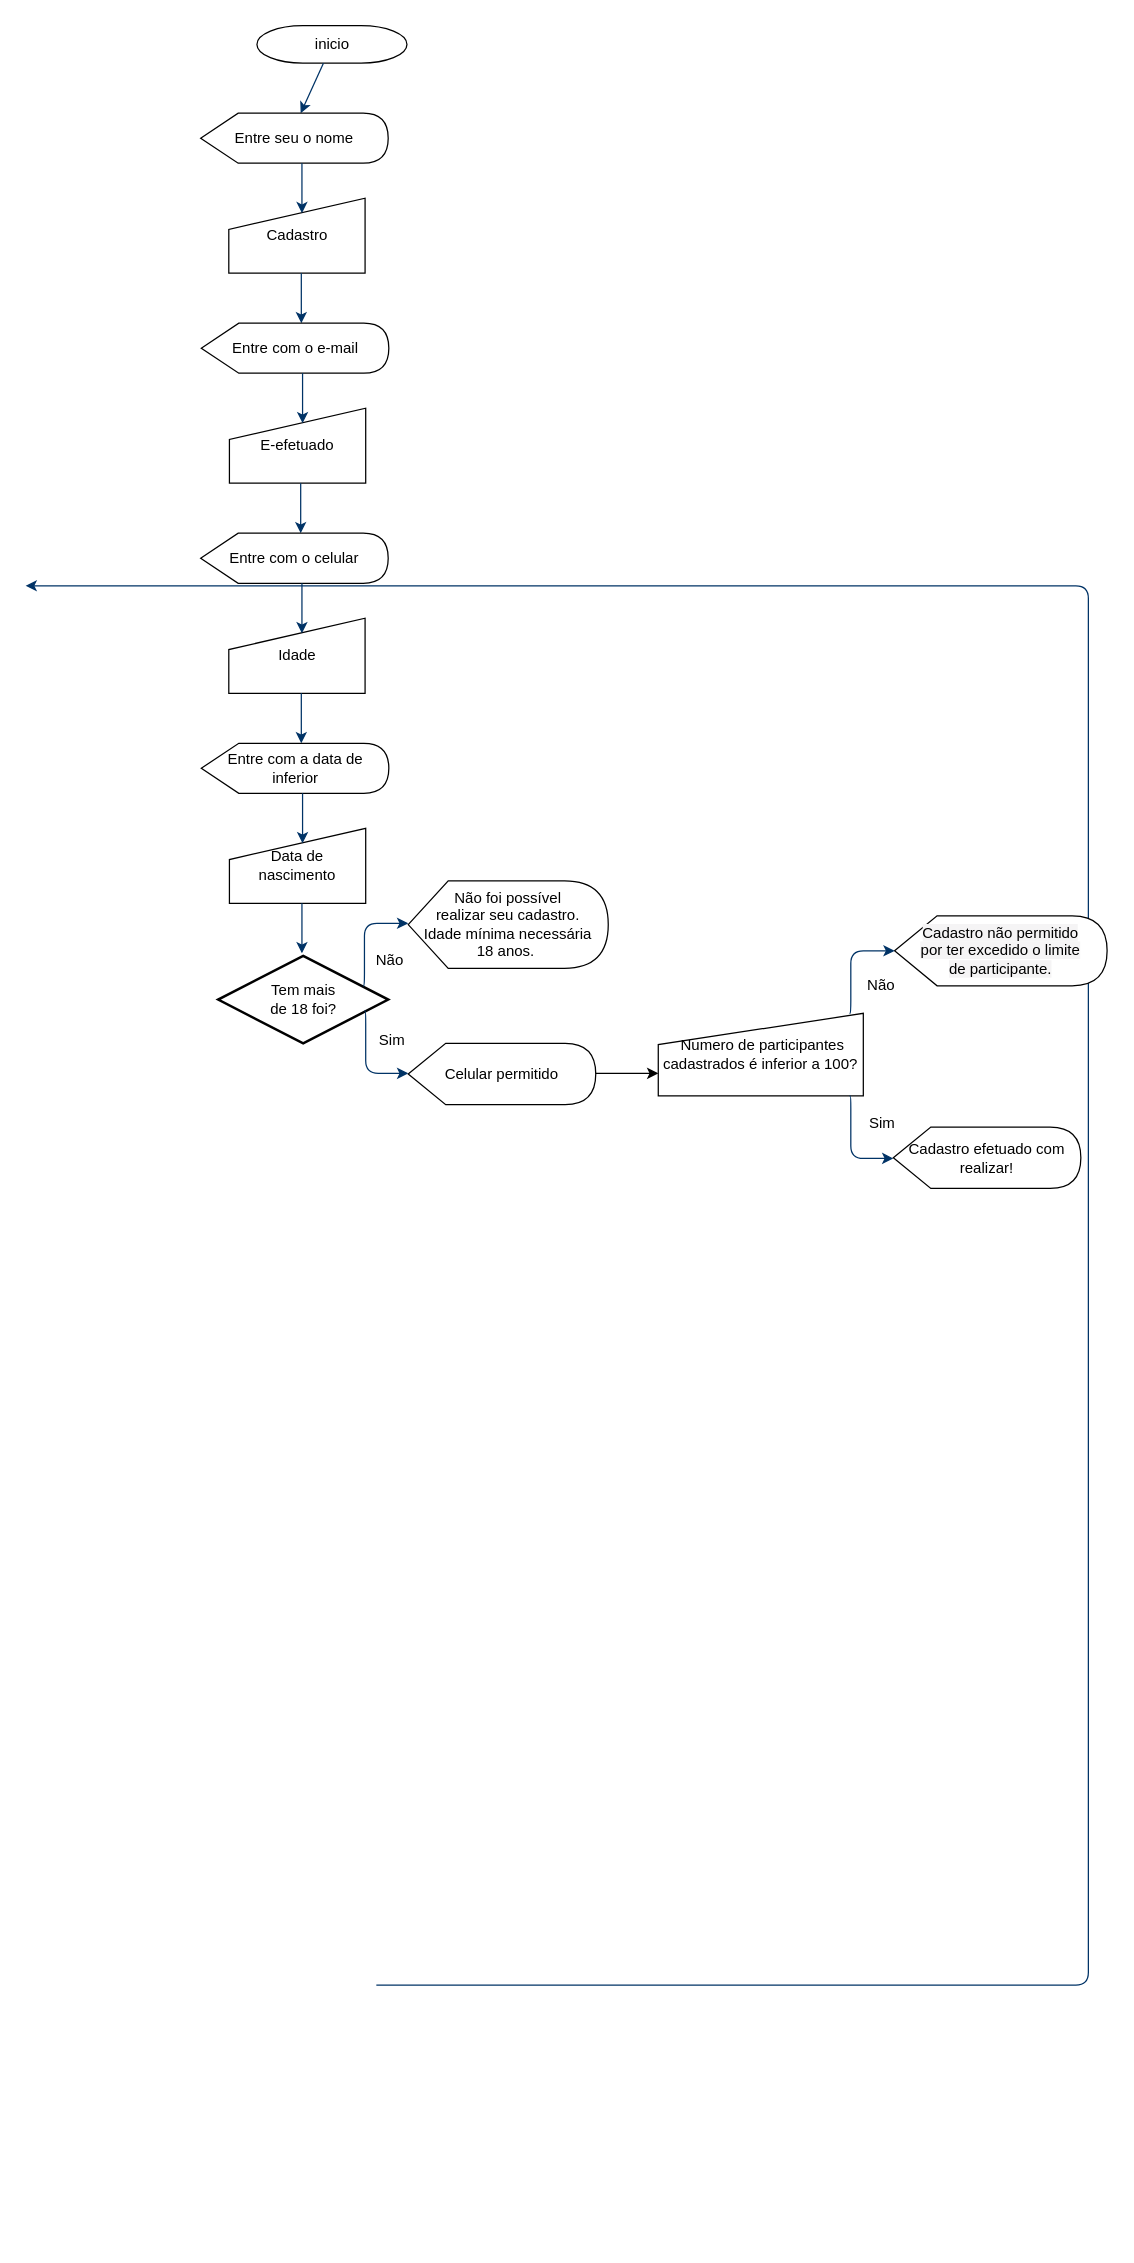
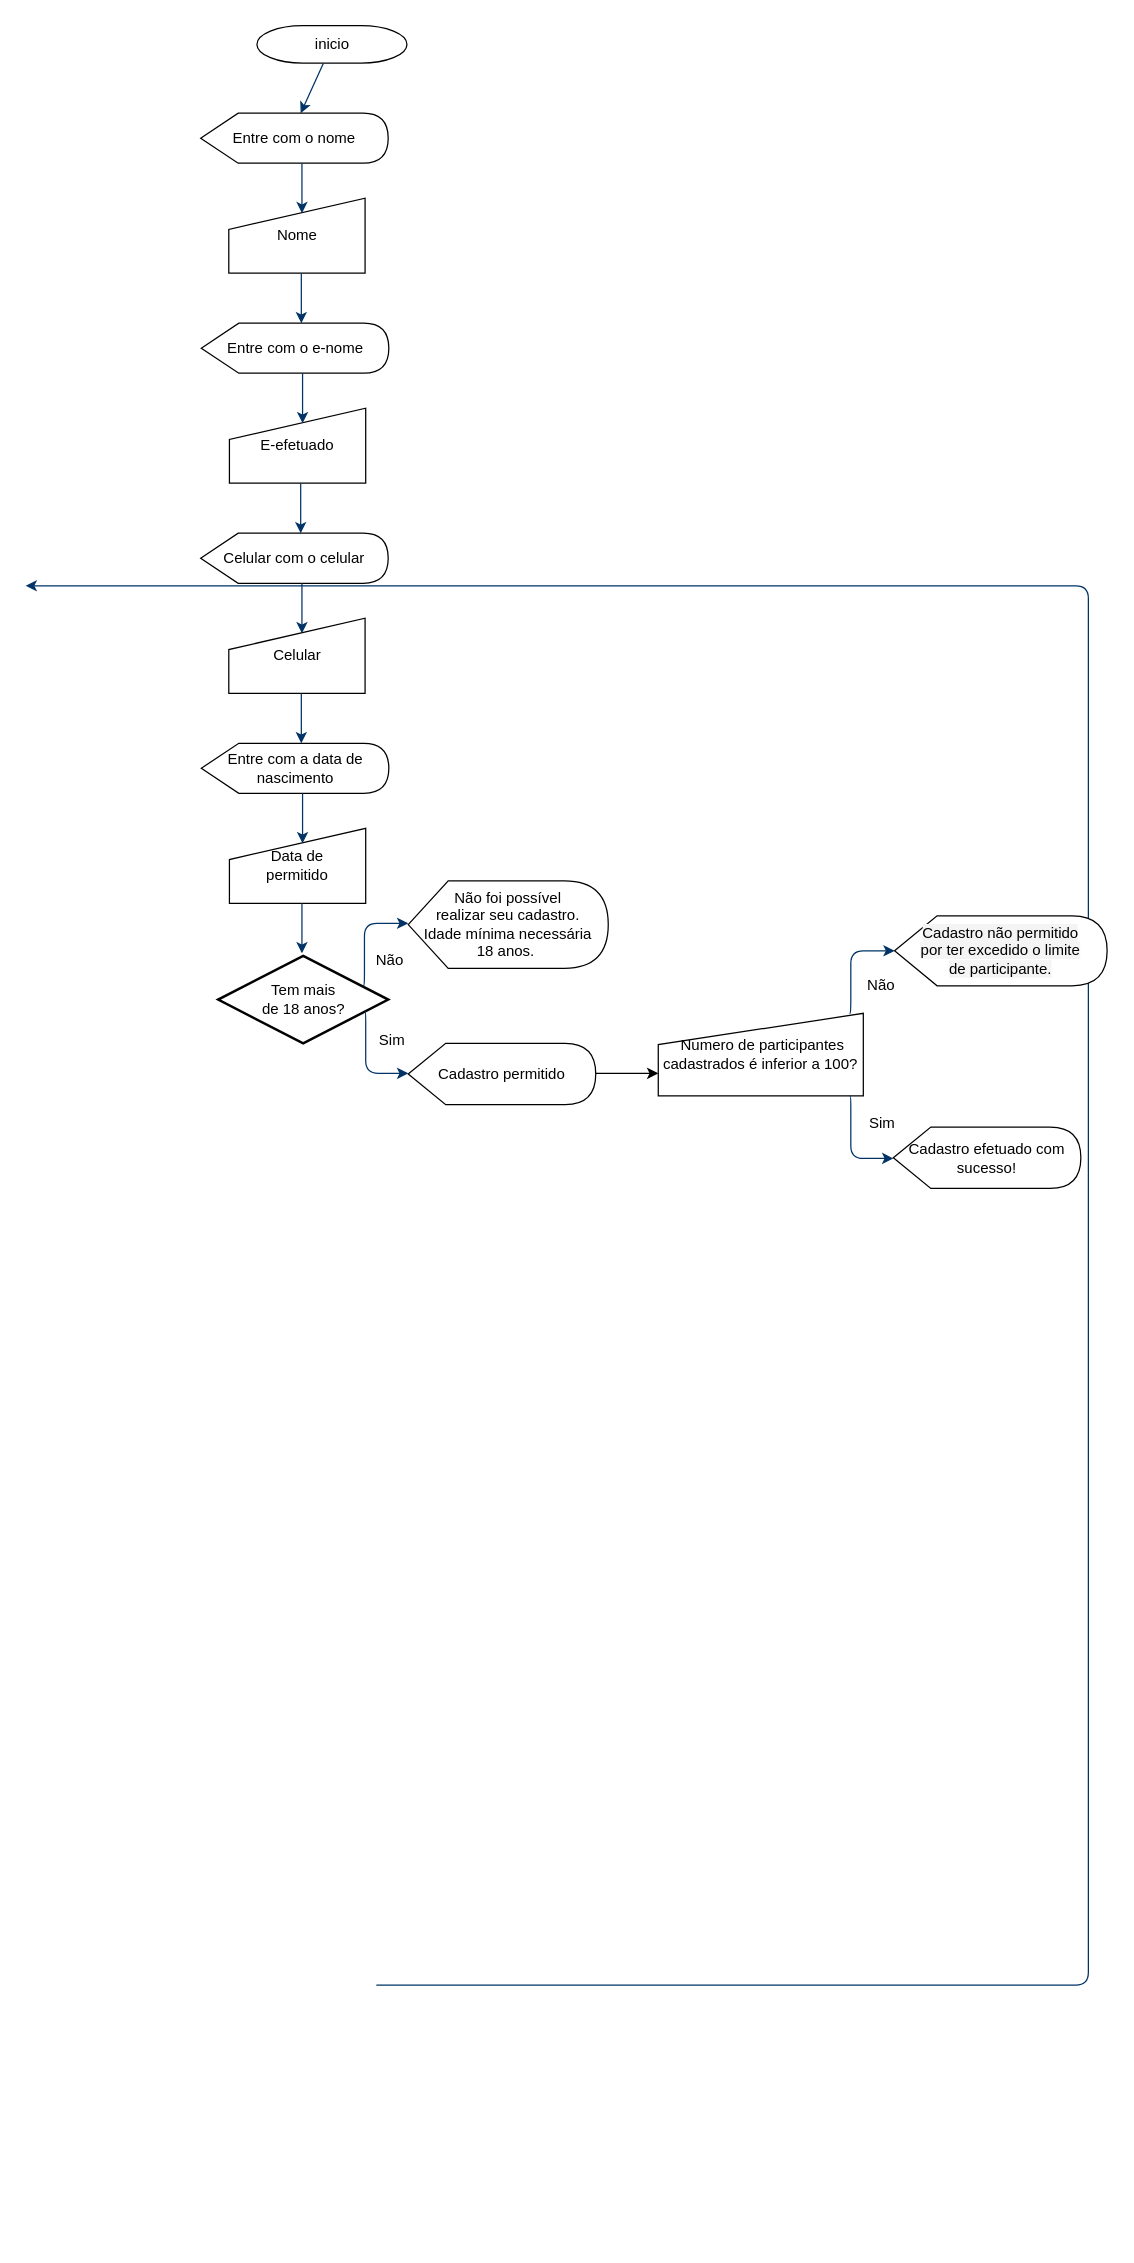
  <mxCell id="0" />
  <mxCell id="1" parent="0" />
  <mxCell id="2" value="inicio" style="shape=mxgraph.flowchart.terminator;strokeWidth=1;gradientColor=none;gradientDirection=north;fontStyle=0;html=1;" parent="1" vertex="1"><mxGeometry x="205" y="20" width="120" height="30" as="geometry" /></mxCell>
- <mxCell id="3" value="Tem mais &lt;br&gt;de 18 foi?" style="shape=mxgraph.flowchart.decision;strokeWidth=2;gradientColor=none;gradientDirection=north;fontStyle=0;html=1;" parent="1" vertex="1"><mxGeometry x="174" y="764" width="136" height="70" as="geometry" /></mxCell>
+ <mxCell id="3" value="Tem mais &lt;br&gt;de 18 anos?" style="shape=mxgraph.flowchart.decision;strokeWidth=2;gradientColor=none;gradientDirection=north;fontStyle=0;html=1;" parent="1" vertex="1"><mxGeometry x="174" y="764" width="136" height="70" as="geometry" /></mxCell>
  <mxCell id="4" style="fontStyle=1;strokeColor=#003366;strokeWidth=1;html=1;" parent="1" source="2" edge="1"><mxGeometry relative="1" as="geometry"><mxPoint x="240" y="90" as="targetPoint" /></mxGeometry></mxCell>
  <mxCell id="5" value="Sim" style="text;fontStyle=0;html=1;strokeColor=none;gradientColor=none;fillColor=none;strokeWidth=2;" parent="1" vertex="1"><mxGeometry x="301" y="818" width="40" height="26" as="geometry" /></mxCell>
  <mxCell id="6" value="Não" style="text;fontStyle=0;html=1;strokeColor=none;gradientColor=none;fillColor=none;strokeWidth=2;align=center;" parent="1" vertex="1"><mxGeometry x="291" y="754" width="40" height="26" as="geometry" /></mxCell>
  <mxCell id="7" value="" style="edgeStyle=elbowEdgeStyle;elbow=horizontal;exitX=1;exitY=0.5;exitPerimeter=0;entryX=0.905;entryY=0.5;entryPerimeter=0;fontStyle=1;strokeColor=#003366;strokeWidth=1;html=1;" parent="1" edge="1"><mxGeometry y="508" width="100" height="100" as="geometry"><mxPoint x="300.5" y="1587.25" as="sourcePoint" /><mxPoint x="20" y="468" as="targetPoint" /><Array as="points"><mxPoint x="870" y="1788" /></Array></mxGeometry></mxCell>
- <mxCell id="8" value="Entre seu o nome" style="shape=display;whiteSpace=wrap;html=1;size=0.2;" vertex="1" parent="1"><mxGeometry x="160" y="90" width="150" height="40" as="geometry" /></mxCell>
- <mxCell id="9" value="Cadastro" style="shape=manualInput;whiteSpace=wrap;html=1;size=25;" vertex="1" parent="1"><mxGeometry x="182.5" y="158" width="109" height="60" as="geometry" /></mxCell>
+ <mxCell id="8" value="Entre com o nome" style="shape=display;whiteSpace=wrap;html=1;size=0.2;" vertex="1" parent="1"><mxGeometry x="160" y="90" width="150" height="40" as="geometry" /></mxCell>
+ <mxCell id="9" value="Nome" style="shape=manualInput;whiteSpace=wrap;html=1;size=25;" vertex="1" parent="1"><mxGeometry x="182.5" y="158" width="109" height="60" as="geometry" /></mxCell>
  <mxCell id="10" style="fontStyle=1;strokeColor=#003366;strokeWidth=1;html=1;" edge="1" parent="1"><mxGeometry relative="1" as="geometry"><mxPoint x="241" y="130" as="sourcePoint" /><mxPoint x="241" y="170" as="targetPoint" /></mxGeometry></mxCell>
  <mxCell id="11" style="fontStyle=1;strokeColor=#003366;strokeWidth=1;html=1;" edge="1" parent="1"><mxGeometry relative="1" as="geometry"><mxPoint x="240.5" y="218" as="sourcePoint" /><mxPoint x="240.5" y="258" as="targetPoint" /></mxGeometry></mxCell>
- <mxCell id="12" value="Entre com o e-mail" style="shape=display;whiteSpace=wrap;html=1;size=0.2;" vertex="1" parent="1"><mxGeometry x="160.5" y="258" width="150" height="40" as="geometry" /></mxCell>
+ <mxCell id="12" value="Entre com o e-nome" style="shape=display;whiteSpace=wrap;html=1;size=0.2;" vertex="1" parent="1"><mxGeometry x="160.5" y="258" width="150" height="40" as="geometry" /></mxCell>
  <mxCell id="13" value="E-efetuado" style="shape=manualInput;whiteSpace=wrap;html=1;size=25;" vertex="1" parent="1"><mxGeometry x="183" y="326" width="109" height="60" as="geometry" /></mxCell>
  <mxCell id="14" style="fontStyle=1;strokeColor=#003366;strokeWidth=1;html=1;" edge="1" parent="1"><mxGeometry relative="1" as="geometry"><mxPoint x="241.5" y="298" as="sourcePoint" /><mxPoint x="241.5" y="338" as="targetPoint" /></mxGeometry></mxCell>
  <mxCell id="15" style="fontStyle=1;strokeColor=#003366;strokeWidth=1;html=1;" edge="1" parent="1"><mxGeometry relative="1" as="geometry"><mxPoint x="240" y="386" as="sourcePoint" /><mxPoint x="240" y="426" as="targetPoint" /></mxGeometry></mxCell>
- <mxCell id="16" value="Entre com o celular" style="shape=display;whiteSpace=wrap;html=1;size=0.2;" vertex="1" parent="1"><mxGeometry x="160" y="426" width="150" height="40" as="geometry" /></mxCell>
- <mxCell id="17" value="Idade" style="shape=manualInput;whiteSpace=wrap;html=1;size=25;" vertex="1" parent="1"><mxGeometry x="182.5" y="494" width="109" height="60" as="geometry" /></mxCell>
+ <mxCell id="16" value="Celular com o celular" style="shape=display;whiteSpace=wrap;html=1;size=0.2;" vertex="1" parent="1"><mxGeometry x="160" y="426" width="150" height="40" as="geometry" /></mxCell>
+ <mxCell id="17" value="Celular" style="shape=manualInput;whiteSpace=wrap;html=1;size=25;" vertex="1" parent="1"><mxGeometry x="182.5" y="494" width="109" height="60" as="geometry" /></mxCell>
  <mxCell id="18" style="fontStyle=1;strokeColor=#003366;strokeWidth=1;html=1;" edge="1" parent="1"><mxGeometry relative="1" as="geometry"><mxPoint x="241" y="466" as="sourcePoint" /><mxPoint x="241" y="506" as="targetPoint" /></mxGeometry></mxCell>
  <mxCell id="19" style="fontStyle=1;strokeColor=#003366;strokeWidth=1;html=1;" edge="1" parent="1"><mxGeometry relative="1" as="geometry"><mxPoint x="240.5" y="554" as="sourcePoint" /><mxPoint x="240.5" y="594" as="targetPoint" /></mxGeometry></mxCell>
- <mxCell id="20" value="Entre com a data de inferior" style="shape=display;whiteSpace=wrap;html=1;size=0.2;" vertex="1" parent="1"><mxGeometry x="160.5" y="594" width="150" height="40" as="geometry" /></mxCell>
- <mxCell id="21" value="Data de &lt;br&gt;nascimento" style="shape=manualInput;whiteSpace=wrap;html=1;size=25;" vertex="1" parent="1"><mxGeometry x="183" y="662" width="109" height="60" as="geometry" /></mxCell>
+ <mxCell id="20" value="Entre com a data de nascimento" style="shape=display;whiteSpace=wrap;html=1;size=0.2;" vertex="1" parent="1"><mxGeometry x="160.5" y="594" width="150" height="40" as="geometry" /></mxCell>
+ <mxCell id="21" value="Data de &lt;br&gt;permitido" style="shape=manualInput;whiteSpace=wrap;html=1;size=25;" vertex="1" parent="1"><mxGeometry x="183" y="662" width="109" height="60" as="geometry" /></mxCell>
  <mxCell id="22" style="fontStyle=1;strokeColor=#003366;strokeWidth=1;html=1;" edge="1" parent="1"><mxGeometry relative="1" as="geometry"><mxPoint x="241.5" y="634" as="sourcePoint" /><mxPoint x="241.5" y="674" as="targetPoint" /></mxGeometry></mxCell>
  <mxCell id="23" value="Não foi possível &lt;br&gt;realizar seu cadastro.&lt;br&gt;Idade mínima necessária &lt;br&gt;18 anos.&amp;nbsp;" style="shape=display;whiteSpace=wrap;html=1;size=0.2;" vertex="1" parent="1"><mxGeometry x="326" y="704" width="160" height="70" as="geometry" /></mxCell>
  <mxCell id="24" value="" style="edgeStyle=elbowEdgeStyle;elbow=horizontal;exitX=1;exitY=0.5;exitPerimeter=0;fontStyle=1;strokeColor=#003366;strokeWidth=1;html=1;" edge="1" parent="1"><mxGeometry x="362" y="658.5" width="100" height="100" as="geometry"><mxPoint x="290" y="788" as="sourcePoint" /><mxPoint x="326" y="738" as="targetPoint" /><Array as="points"><mxPoint x="291" y="873" /></Array></mxGeometry></mxCell>
- <mxCell id="25" value="Celular permitido" style="shape=display;whiteSpace=wrap;html=1;size=0.2;" vertex="1" parent="1"><mxGeometry x="326" y="834" width="150" height="49" as="geometry" /></mxCell>
+ <mxCell id="25" value="Cadastro permitido" style="shape=display;whiteSpace=wrap;html=1;size=0.2;" vertex="1" parent="1"><mxGeometry x="326" y="834" width="150" height="49" as="geometry" /></mxCell>
  <mxCell id="26" value="" style="edgeStyle=elbowEdgeStyle;elbow=horizontal;exitX=1;exitY=0.5;exitPerimeter=0;fontStyle=1;strokeColor=#003366;strokeWidth=1;html=1;" edge="1" parent="1"><mxGeometry x="363" y="678.5" width="100" height="100" as="geometry"><mxPoint x="291" y="808" as="sourcePoint" /><mxPoint x="326" y="858" as="targetPoint" /><Array as="points"><mxPoint x="292" y="893" /></Array></mxGeometry></mxCell>
  <mxCell id="27" value="&amp;nbsp;Numero de participantes cadastrados é inferior a 100?" style="shape=manualInput;whiteSpace=wrap;html=1;size=25;" vertex="1" parent="1"><mxGeometry x="526" y="810" width="164" height="66" as="geometry" /></mxCell>
  <mxCell id="28" value="&lt;span style=&quot;box-sizing: border-box; text-align: left; background-color: rgb(245, 244, 245);&quot;&gt;&lt;font style=&quot;font-size: 12px;&quot;&gt;Cadastro não permitido &lt;br&gt;por ter excedido o limite &lt;br&gt;de participante.&lt;/font&gt;&lt;/span&gt;" style="shape=display;whiteSpace=wrap;html=1;size=0.2;" vertex="1" parent="1"><mxGeometry x="715" y="732" width="170" height="56" as="geometry" /></mxCell>
  <mxCell id="29" style="fontStyle=1;strokeColor=#003366;strokeWidth=1;html=1;" edge="1" parent="1"><mxGeometry relative="1" as="geometry"><mxPoint x="241" y="722" as="sourcePoint" /><mxPoint x="241" y="762" as="targetPoint" /></mxGeometry></mxCell>
  <mxCell id="30" value="" style="edgeStyle=elbowEdgeStyle;elbow=horizontal;exitX=1;exitY=0.5;exitPerimeter=0;fontStyle=1;strokeColor=#003366;strokeWidth=1;html=1;" edge="1" parent="1"><mxGeometry x="751" y="746.5" width="100" height="100" as="geometry"><mxPoint x="679" y="876" as="sourcePoint" /><mxPoint x="714" y="926" as="targetPoint" /><Array as="points"><mxPoint x="680" y="961" /></Array></mxGeometry></mxCell>
  <mxCell id="31" value="" style="edgeStyle=elbowEdgeStyle;elbow=horizontal;exitX=1;exitY=0.5;exitPerimeter=0;fontStyle=1;strokeColor=#003366;strokeWidth=1;html=1;" edge="1" parent="1"><mxGeometry x="751" y="680.5" width="100" height="100" as="geometry"><mxPoint x="679" y="810" as="sourcePoint" /><mxPoint x="715" y="760" as="targetPoint" /><Array as="points"><mxPoint x="680" y="895" /></Array></mxGeometry></mxCell>
  <mxCell id="32" value="" style="endArrow=classic;html=1;rounded=0;fontFamily=Helvetica;fontSize=12;fontColor=#000000;" edge="1" parent="1"><mxGeometry width="50" height="50" relative="1" as="geometry"><mxPoint x="476" y="858" as="sourcePoint" /><mxPoint x="526" y="858" as="targetPoint" /></mxGeometry></mxCell>
  <mxCell id="33" value="Não" style="text;fontStyle=0;html=1;strokeColor=none;gradientColor=none;fillColor=none;strokeWidth=2;align=center;" vertex="1" parent="1"><mxGeometry x="684" y="774" width="40" height="26" as="geometry" /></mxCell>
  <mxCell id="34" value="Sim" style="text;fontStyle=0;html=1;strokeColor=none;gradientColor=none;fillColor=none;strokeWidth=2;" vertex="1" parent="1"><mxGeometry x="693" y="884" width="40" height="26" as="geometry" /></mxCell>
- <mxCell id="35" value="Cadastro efetuado com realizar!" style="shape=display;whiteSpace=wrap;html=1;size=0.2;" vertex="1" parent="1"><mxGeometry x="714" y="901" width="150" height="49" as="geometry" /></mxCell>
+ <mxCell id="35" value="Cadastro efetuado com sucesso!" style="shape=display;whiteSpace=wrap;html=1;size=0.2;" vertex="1" parent="1"><mxGeometry x="714" y="901" width="150" height="49" as="geometry" /></mxCell>
